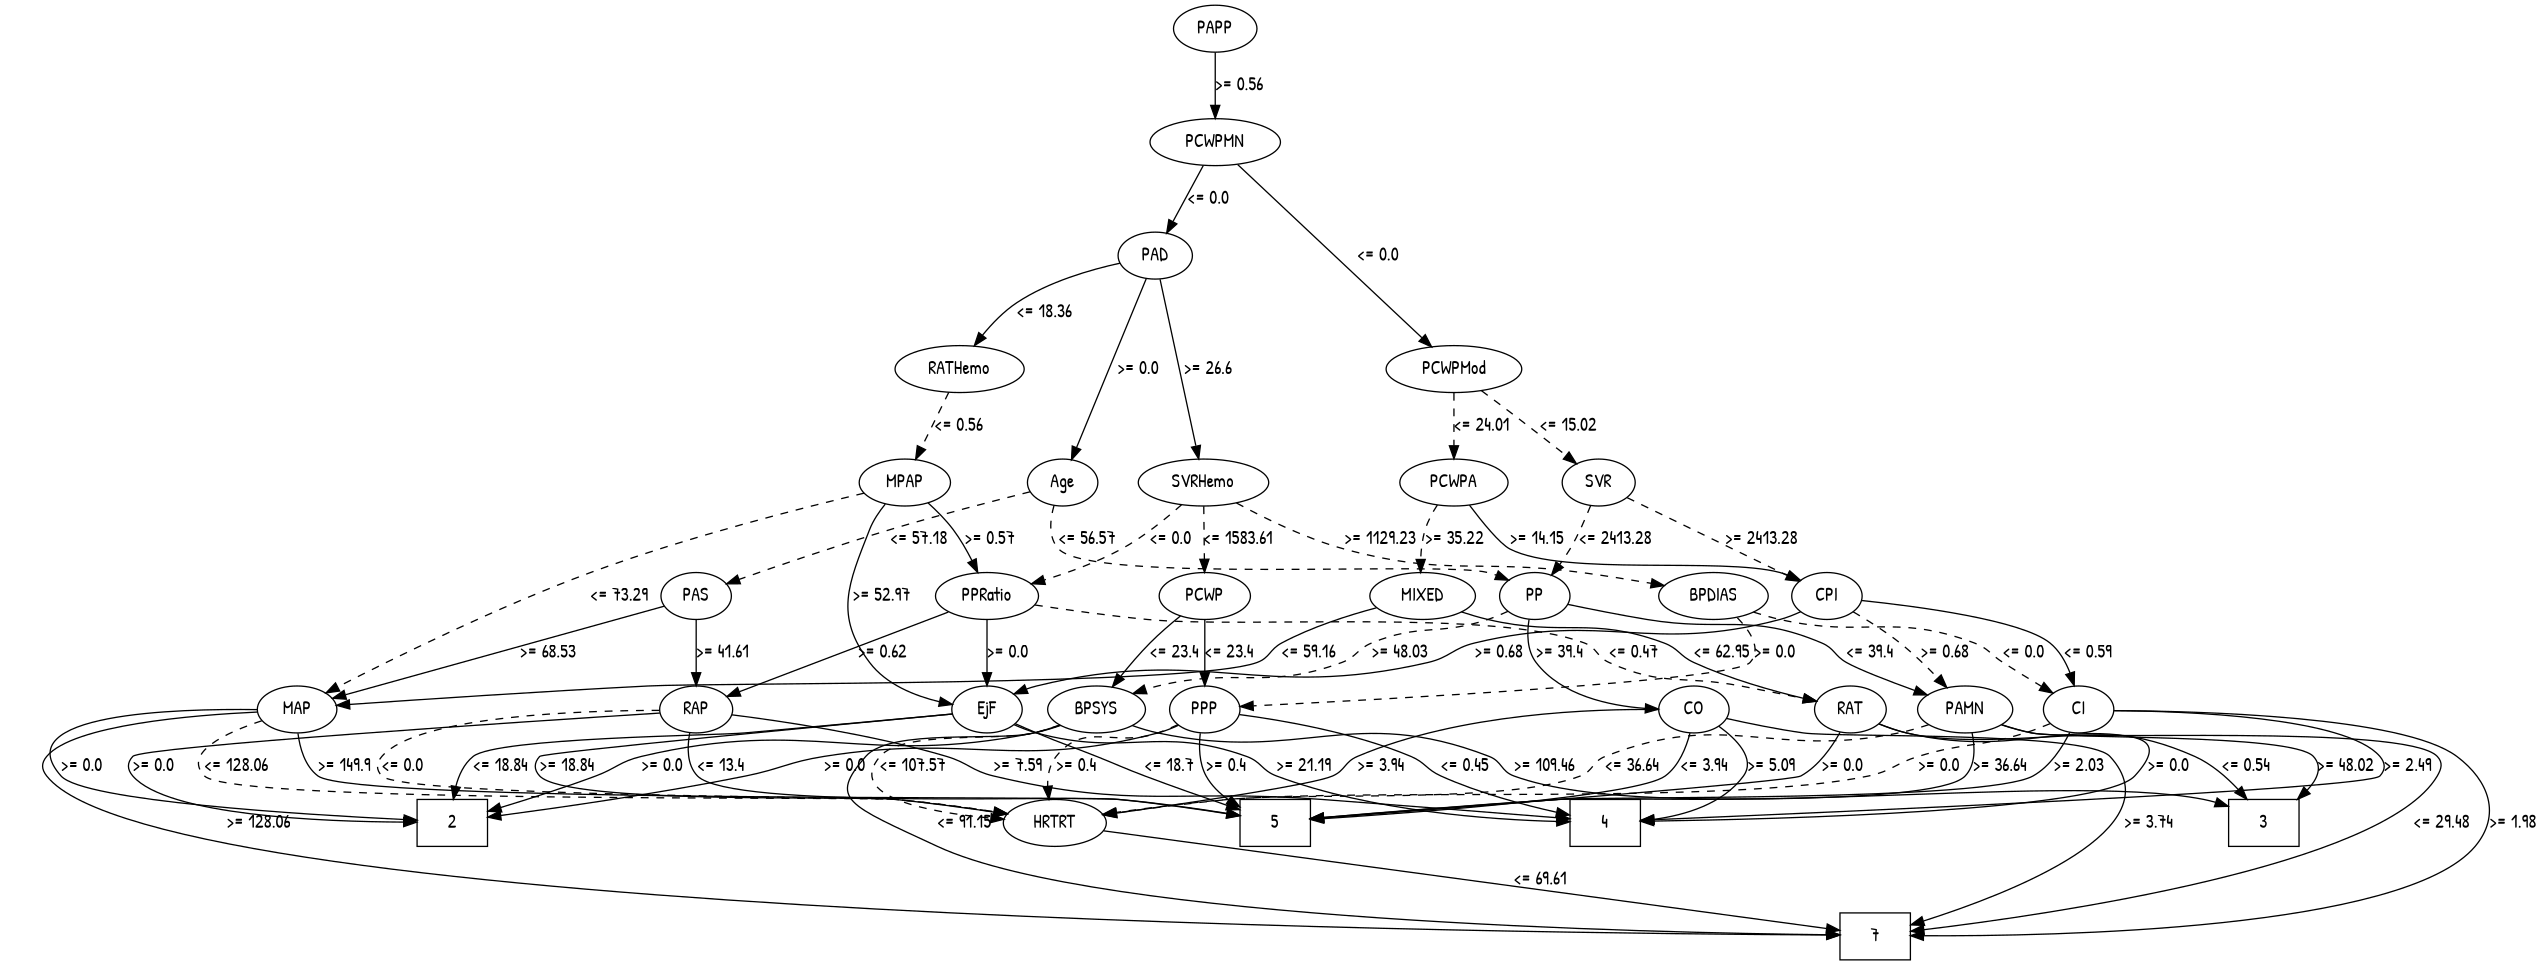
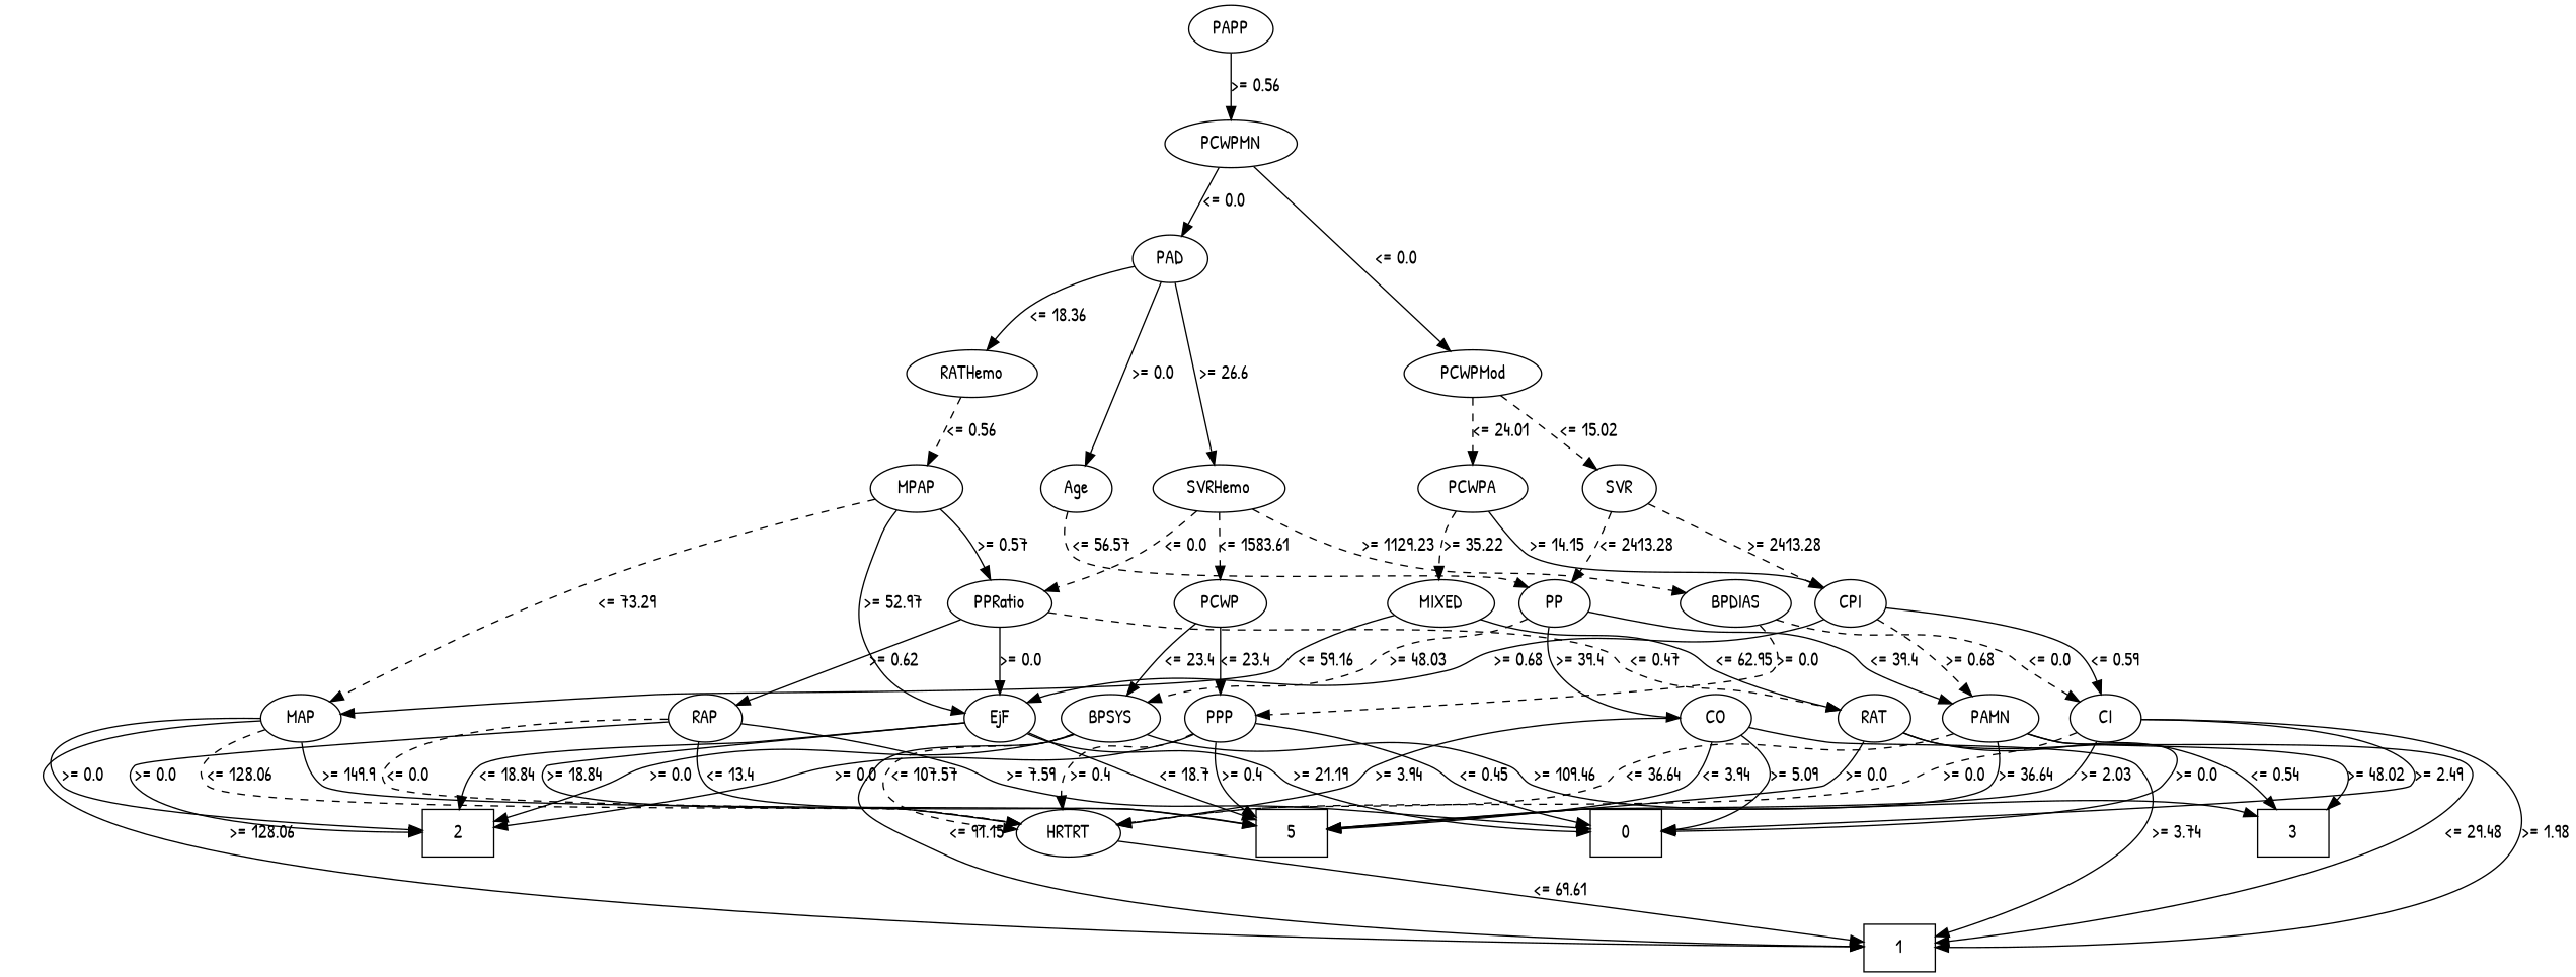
  strict digraph {
    fontname="Patrick Hand"
    node [fontname="Patrick Hand"]
    edge [fontname="Patrick Hand" op=">=" param=0.0 style=solid]
-   1 [height=0.5 shape=box width=0.75 label=7]
+   1 [height=0.5 shape=box width=0.75]
    2 [height=0.5 shape=box width=0.75]
    3 [height=0.5 shape=box width=0.75]
-   4 [height=0.5 shape=box width=0.75]
+   4 [height=0.5 shape=box width=0.75 label=0]
    5 [height=0.5 shape=box width=0.75]
    RAP [height=0.5 width=0.77778]
    HRTRT [height=0.5 width=1.1013]
-   PAS [height=0.5 width=0.75]
    MAP [height=0.5 width=0.84854]
    PAD [height=0.5 width=0.79437]
    SVRHemo [height=0.5 width=1.3902]
    RATHemo [height=0.5 width=1.375]
    Age [height=0.5 width=0.75]
    PCWP [height=0.5 width=0.97491]
    BPDIAS [height=0.5 width=1.1735]
    PPRatio [height=0.5 width=1.1013]
    MPAP [height=0.5 width=0.97491]
    PP [height=0.5 width=0.75]
    BPSYS [height=0.5 width=1.0471]
    PPP [height=0.5 width=0.75]
    CI [height=0.5 width=0.75]
    RAT [height=0.5 width=0.76389]
    EjF [height=0.5 width=0.75]
    PAMN [height=0.5 width=1.0139]
    CO [height=0.5 width=0.75]
    PCWPMod [height=0.5 width=1.4444]
    PCWPA [height=0.5 width=1.1555]
    SVR [height=0.5 width=0.77778]
    MIXED [height=0.5 width=1.125]
    CPI [height=0.5 width=0.75]
    PCWPMN [height=0.5 width=1.3902]
    PAPP [height=0.5 width=0.88889]
    RAP -> 2 [label=">= 0.0"]
    RAP -> 4 [label=">= 7.59" param=7.59]
    RAP -> 5 [label="<= 13.4" op="<=" param=13.4]
    RAP -> HRTRT [label="<= 0.0" op="<=" style=dashed]
    HRTRT -> 1 [label="<= 69.61" op="<=" param=69.61]
-   PAS -> RAP [label=">= 41.61" param=41.61]
-   PAS -> MAP [label=">= 68.53" param=68.53]
    MAP -> 1 [label=">= 128.06" param=128.06]
    MAP -> 2 [label=">= 0.0"]
    MAP -> 5 [label=">= 149.9" param=149.9]
    MAP -> HRTRT [label="<= 128.06" op="<=" param=128.06 style=dashed]
    PAD -> SVRHemo [label=">= 26.6" param=26.6]
    PAD -> RATHemo [label="<= 18.36" op="<=" param=18.36]
    PAD -> Age [label=">= 0.0"]
    SVRHemo -> PCWP [label="<= 1583.61" op="<=" param=1583.61 style=dashed]
    SVRHemo -> BPDIAS [label=">= 1129.23" param=1129.23 style=dashed]
    SVRHemo -> PPRatio [label="<= 0.0" op="<=" style=dashed]
    RATHemo -> MPAP [label="<= 0.56" op="<=" param=0.56 style=dashed]
-   Age -> PAS [label="<= 57.18" op="<=" param=57.18 style=dashed]
    Age -> PP [label="<= 56.57" op="<=" param=56.57 style=dashed]
    PCWP -> BPSYS [label="<= 23.4" op="<=" param=23.4]
    PCWP -> PPP [label="<= 23.4" op="<=" param=23.4]
    BPDIAS -> PPP [label=">= 0.0" style=dashed]
    BPDIAS -> CI [label="<= 0.0" op="<=" style=dashed]
    PPRatio -> RAP [label=">= 0.62" param=0.62]
    PPRatio -> RAT [label="<= 0.47" op="<=" param=0.47 style=dashed]
    PPRatio -> EjF [label=">= 0.0"]
    MPAP -> MAP [label="<= 73.29" op="<=" param=73.29 style=dashed]
    MPAP -> PPRatio [label=">= 0.57" param=0.57]
    MPAP -> EjF [label=">= 52.97" param=52.97]
    PP -> BPSYS [label=">= 48.03" param=48.03 style=dashed]
    PP -> PAMN [label="<= 39.4" op="<=" param=39.4]
    PP -> CO [label=">= 39.4" param=39.4]
    BPSYS -> 1 [label="<= 91.15" op="<=" param=91.15]
    BPSYS -> 2 [label=">= 0.0"]
    BPSYS -> 3 [label=">= 109.46" param=109.46]
    BPSYS -> HRTRT [label="<= 107.57" op="<=" param=107.57 style=dashed]
    PPP -> 2 [label=">= 0.0"]
    PPP -> 4 [label="<= 0.45" op="<=" param=0.45]
    PPP -> 5 [label=">= 0.4" param=0.4]
    PPP -> HRTRT [label=">= 0.4" param=0.4 style=dashed]
    CI -> 1 [label=">= 1.98" param=1.98]
    CI -> 4 [label=">= 2.49" param=2.49]
    CI -> 5 [label=">= 2.03" param=2.03]
    CI -> HRTRT [label=">= 0.0" style=dashed]
    RAT -> 3 [label="<= 0.54" op="<=" param=0.54]
    RAT -> 4 [label=">= 0.0"]
    RAT -> 5 [label=">= 0.0"]
    EjF -> 2 [label="<= 18.84" op="<=" param=18.84]
    EjF -> 4 [label=">= 21.19" param=21.19]
    EjF -> 5 [label="<= 18.7" op="<=" param=18.7]
    EjF -> HRTRT [label=">= 18.84" param=18.84]
    PAMN -> 1 [label="<= 29.48" op="<=" param=29.48]
    PAMN -> 3 [label=">= 48.02" param=48.02]
    PAMN -> 5 [label=">= 36.64" param=36.64]
    PAMN -> HRTRT [label="<= 36.64" op="<=" param=36.64 style=dashed]
    CO -> 1 [label=">= 3.74" param=3.74]
    CO -> 4 [label=">= 5.09" param=5.09]
    CO -> 5 [label="<= 3.94" op="<=" param=3.94]
    CO -> HRTRT [label=">= 3.94" param=3.94]
    PCWPMod -> PCWPA [label="<= 24.01" op="<=" param=24.01 style=dashed]
    PCWPMod -> SVR [label="<= 15.02" op="<=" param=15.02 style=dashed]
    PCWPA -> MIXED [label=">= 35.22" param=35.22 style=dashed]
    PCWPA -> CPI [label=">= 14.15" param=14.15]
    SVR -> PP [label="<= 2413.28" op="<=" param=2413.28 style=dashed]
    SVR -> CPI [label=">= 2413.28" param=2413.28 style=dashed]
    MIXED -> MAP [label="<= 59.16" op="<=" param=59.16]
    MIXED -> RAT [label="<= 62.95" op="<=" param=62.95]
    CPI -> CI [label="<= 0.59" op="<=" param=0.59]
    CPI -> EjF [label=">= 0.68" param=0.68]
    CPI -> PAMN [label=">= 0.68" param=0.68 style=dashed]
    PCWPMN -> PAD [label="<= 0.0" op="<="]
    PCWPMN -> PCWPMod [label="<= 0.0" op="<="]
    PAPP -> PCWPMN [label=">= 0.56" param=0.56]
  }
